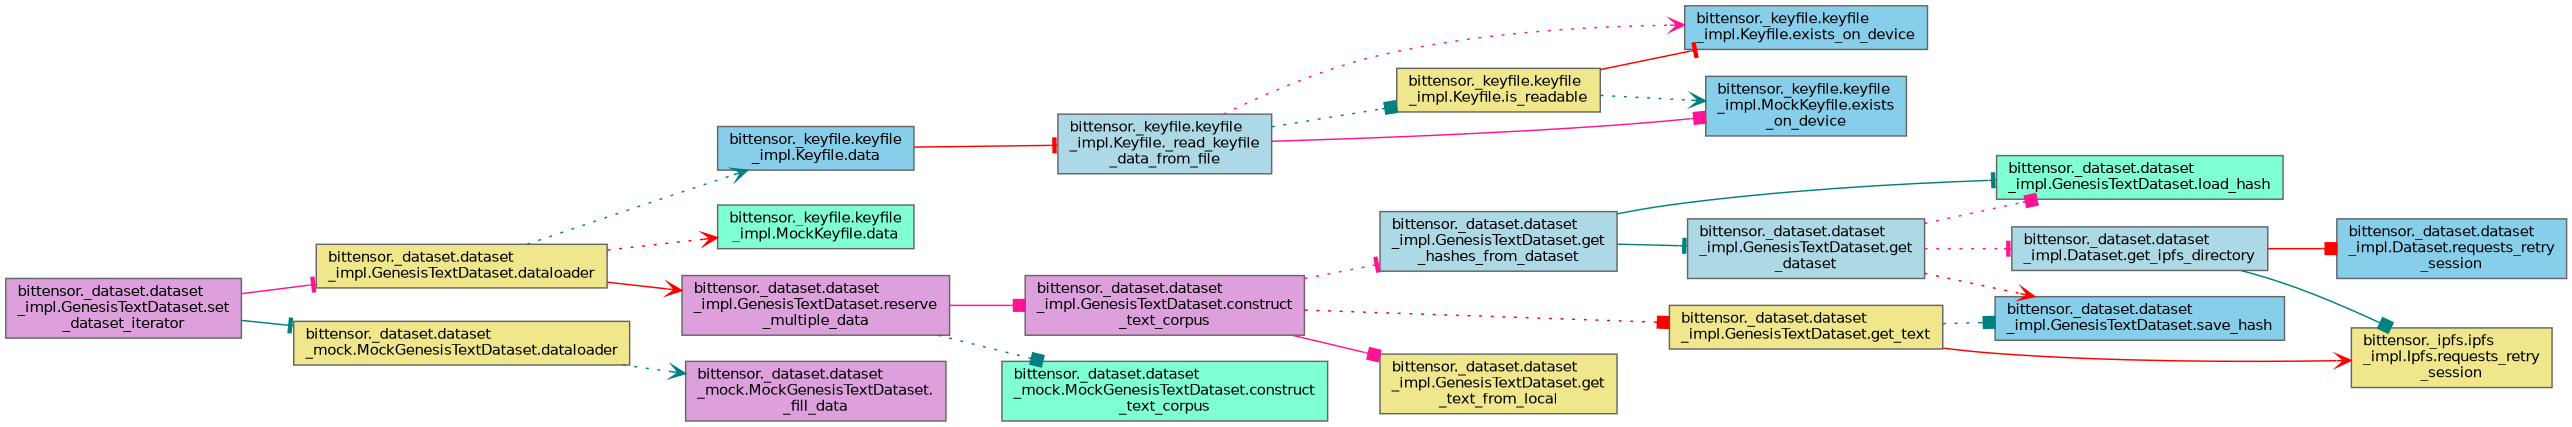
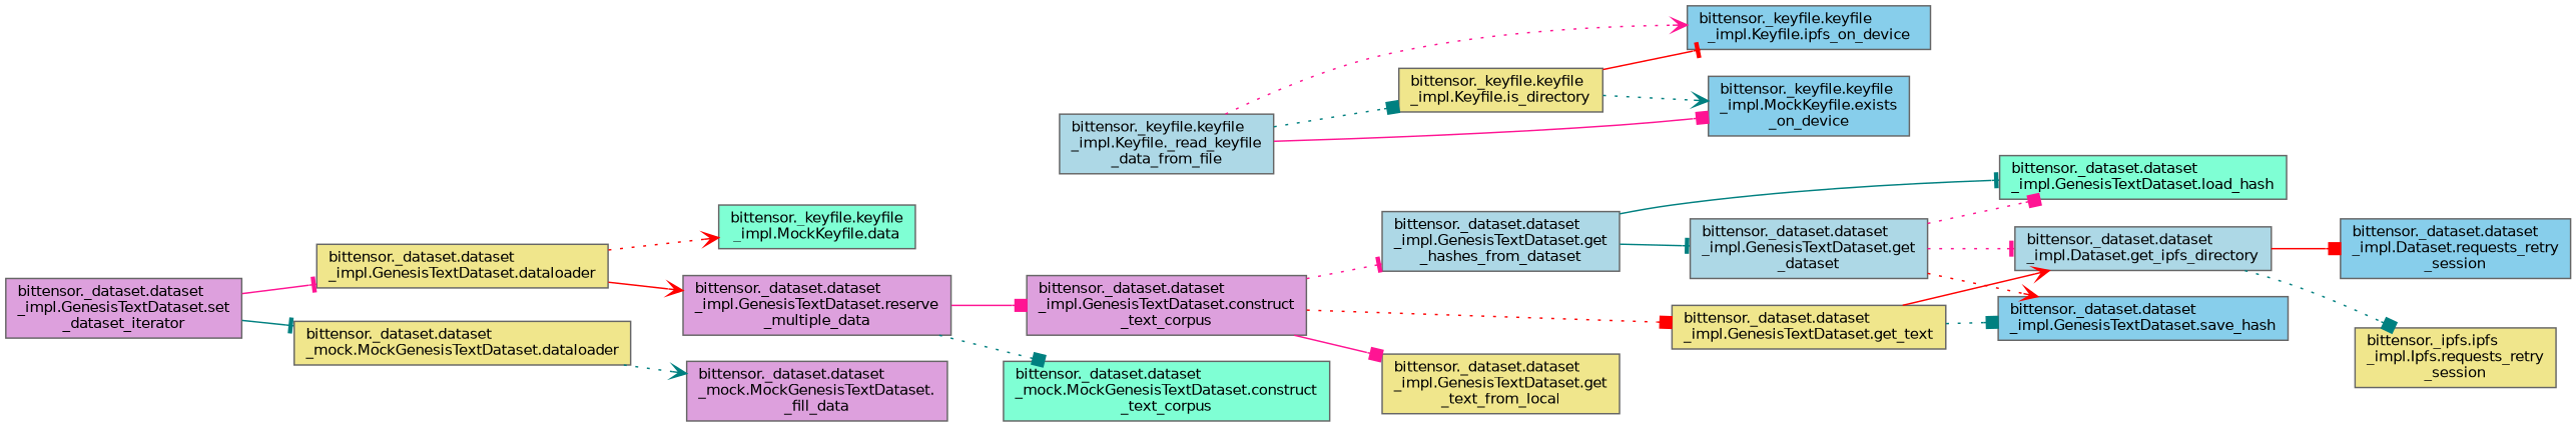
  digraph {
    rankdir=LR
    node [color=grey40 fillcolor=khaki fontname=Helvetica fontsize=10 shape=box style=filled]
    edge [arrowhead=box color=teal fontname=Helvetica fontsize=10 labelfontname=Helvetica labelfontsize=10 style=dotted]
    n1 [color=gray40 fillcolor=plum fontcolor=black height=0.2 label="bittensor._dataset.dataset\l_impl.GenesisTextDataset.set\l_dataset_iterator" width=0.4]
    n2 [height=0.2 label="bittensor._dataset.dataset\l_impl.GenesisTextDataset.dataloader" width=0.4]
    n3 [height=0.2 label="bittensor._dataset.dataset\l_mock.MockGenesisTextDataset.dataloader" width=0.4]
-   n4 [fillcolor=skyblue height=0.2 label="bittensor._keyfile.keyfile\l_impl.Keyfile.data" width=0.4]
    n5 [fillcolor=aquamarine height=0.2 label="bittensor._keyfile.keyfile\l_impl.MockKeyfile.data" width=0.4]
    n6 [fillcolor=plum height=0.2 label="bittensor._dataset.dataset\l_impl.GenesisTextDataset.reserve\l_multiple_data" width=0.4]
    n7 [fillcolor=plum height=0.2 label="bittensor._dataset.dataset\l_mock.MockGenesisTextDataset.\l_fill_data" width=0.4]
    n8 [fillcolor=lightblue height=0.2 label="bittensor._keyfile.keyfile\l_impl.Keyfile._read_keyfile\l_data_from_file" width=0.4]
    n9 [fillcolor=plum height=0.2 label="bittensor._dataset.dataset\l_impl.GenesisTextDataset.construct\l_text_corpus" width=0.4]
    n10 [fillcolor=aquamarine height=0.2 label="bittensor._dataset.dataset\l_mock.MockGenesisTextDataset.construct\l_text_corpus" width=0.4]
-   n11 [fillcolor=skyblue height=0.2 label="bittensor._keyfile.keyfile\l_impl.Keyfile.exists_on_device" width=0.4]
+   n11 [fillcolor=skyblue height=0.2 label="bittensor._keyfile.keyfile\l_impl.Keyfile.ipfs_on_device" width=0.4]
    n12 [fillcolor=skyblue height=0.2 label="bittensor._keyfile.keyfile\l_impl.MockKeyfile.exists\l_on_device" width=0.4]
-   n13 [height=0.2 label="bittensor._keyfile.keyfile\l_impl.Keyfile.is_readable" width=0.4]
+   n13 [height=0.2 label="bittensor._keyfile.keyfile\l_impl.Keyfile.is_directory" width=0.4]
    n14 [fillcolor=lightblue height=0.2 label="bittensor._dataset.dataset\l_impl.GenesisTextDataset.get\l_hashes_from_dataset" width=0.4]
    n15 [height=0.2 label="bittensor._dataset.dataset\l_impl.GenesisTextDataset.get_text" width=0.4]
    n16 [height=0.2 label="bittensor._dataset.dataset\l_impl.GenesisTextDataset.get\l_text_from_local" width=0.4]
    n17 [fillcolor=lightblue height=0.2 label="bittensor._dataset.dataset\l_impl.GenesisTextDataset.get\l_dataset" width=0.4]
    n18 [fillcolor=aquamarine height=0.2 label="bittensor._dataset.dataset\l_impl.GenesisTextDataset.load_hash" width=0.4]
    n19 [fillcolor=lightblue height=0.2 label="bittensor._dataset.dataset\l_impl.Dataset.get_ipfs_directory" width=0.4]
    n20 [fillcolor=skyblue height=0.2 label="bittensor._dataset.dataset\l_impl.GenesisTextDataset.save_hash" width=0.4]
    n21 [fillcolor=skyblue height=0.2 label="bittensor._dataset.dataset\l_impl.Dataset.requests_retry\l_session" width=0.4]
    n22 [height=0.2 label="bittensor._ipfs.ipfs\l_impl.Ipfs.requests_retry\l_session" width=0.4]
    n1 -> n2 [arrowhead=tee color=deeppink style=solid]
    n1 -> n3 [arrowhead=tee style=solid]
-   n2 -> n4 [arrowhead=vee]
    n2 -> n5 [arrowhead=vee color=red]
    n2 -> n6 [arrowhead=vee color=red style=solid]
    n3 -> n7 [arrowhead=vee]
-   n4 -> n8 [arrowhead=tee color=red style=solid]
    n6 -> n9 [color=deeppink style=solid]
    n6 -> n10
    n8 -> n11 [arrowhead=vee color=deeppink]
    n8 -> n12 [color=deeppink style=solid]
    n8 -> n13
    n9 -> n14 [arrowhead=tee color=deeppink]
    n9 -> n15 [color=red]
    n9 -> n16 [color=deeppink style=solid]
    n13 -> n11 [arrowhead=tee color=red style=solid]
    n13 -> n12 [arrowhead=vee]
    n14 -> n17 [arrowhead=tee style=solid]
    n14 -> n18 [arrowhead=tee style=solid]
-   n15 -> n22 [arrowhead=vee color=red style=solid]
+   n15 -> n19 [arrowhead=vee color=red style=solid]
    n15 -> n20
    n17 -> n18 [color=deeppink]
    n17 -> n19 [arrowhead=tee color=deeppink]
    n17 -> n20 [arrowhead=vee color=red]
    n19 -> n21 [color=red style=solid]
-   n19 -> n22 [style=solid]
+   n19 -> n22
  }
